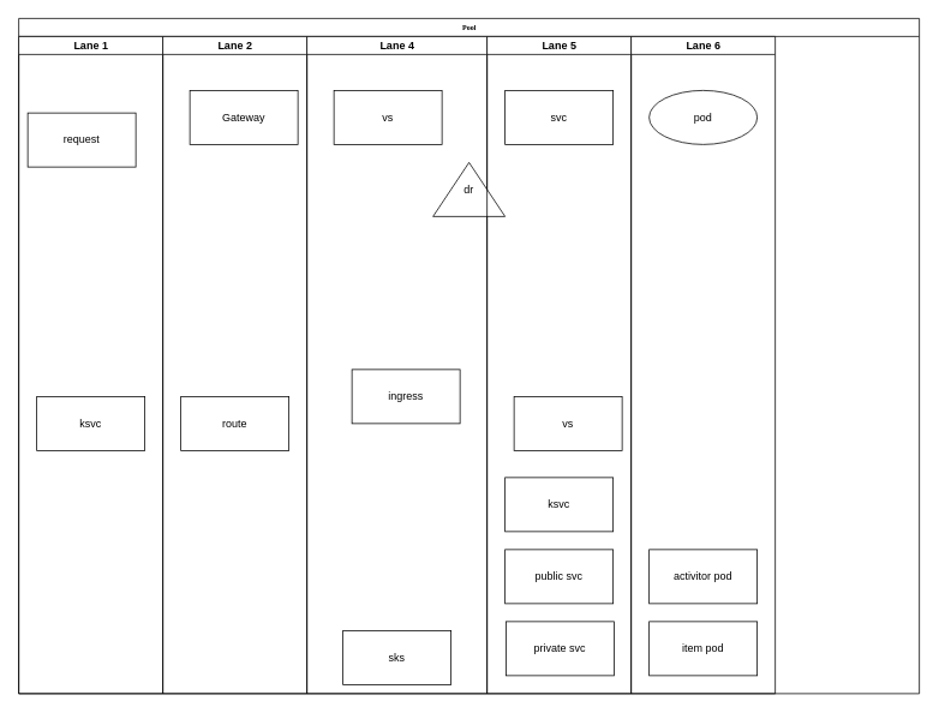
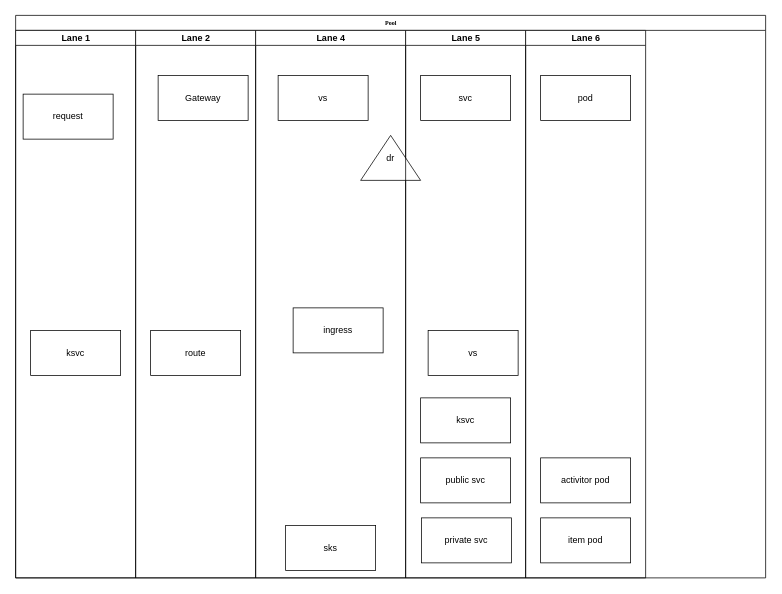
  <mxCell id="0" />
  <mxCell id="1" parent="0" />
  <mxCell id="2" value="Pool" style="swimlane;html=1;childLayout=stackLayout;startSize=20;rounded=0;shadow=0;labelBackgroundColor=none;strokeWidth=1;fontFamily=Verdana;fontSize=8;align=center;" parent="1" vertex="1"><mxGeometry x="20" y="20" width="1000" height="750" as="geometry" /></mxCell>
  <mxCell id="3" value="Lane 1" style="swimlane;html=1;startSize=20;" parent="2" vertex="1"><mxGeometry y="20" width="160" height="730" as="geometry" /></mxCell>
  <mxCell id="4" value="request" style="rounded=0;whiteSpace=wrap;html=1;" vertex="1" parent="3"><mxGeometry x="10" y="85" width="120" height="60" as="geometry" /></mxCell>
  <mxCell id="5" value="ksvc" style="rounded=0;whiteSpace=wrap;html=1;" vertex="1" parent="3"><mxGeometry x="20" y="400" width="120" height="60" as="geometry" /></mxCell>
  <mxCell id="6" value="Lane 2" style="swimlane;html=1;startSize=20;" parent="2" vertex="1"><mxGeometry x="160" y="20" width="160" height="730" as="geometry" /></mxCell>
  <mxCell id="7" value="Gateway" style="rounded=0;whiteSpace=wrap;html=1;" vertex="1" parent="6"><mxGeometry x="30" y="60" width="120" height="60" as="geometry" /></mxCell>
  <mxCell id="8" value="route" style="rounded=0;whiteSpace=wrap;html=1;" vertex="1" parent="6"><mxGeometry x="20" y="400" width="120" height="60" as="geometry" /></mxCell>
  <mxCell id="9" value="Lane 4" style="swimlane;html=1;startSize=20;" parent="2" vertex="1"><mxGeometry x="320" y="20" width="200" height="730" as="geometry" /></mxCell>
  <mxCell id="10" value="vs" style="rounded=0;whiteSpace=wrap;html=1;" vertex="1" parent="9"><mxGeometry x="30" y="60" width="120" height="60" as="geometry" /></mxCell>
  <mxCell id="11" value="dr" style="triangle;whiteSpace=wrap;html=1;direction=north;" vertex="1" parent="9"><mxGeometry x="140" y="140" width="80" height="60" as="geometry" /></mxCell>
  <mxCell id="12" value="ingress" style="rounded=0;whiteSpace=wrap;html=1;" vertex="1" parent="9"><mxGeometry x="50" y="370" width="120" height="60" as="geometry" /></mxCell>
  <mxCell id="13" value="sks" style="rounded=0;whiteSpace=wrap;html=1;" vertex="1" parent="9"><mxGeometry x="40" y="660" width="120" height="60" as="geometry" /></mxCell>
  <mxCell id="14" value="Lane 5" style="swimlane;html=1;startSize=20;" parent="2" vertex="1"><mxGeometry x="520" y="20" width="160" height="730" as="geometry" /></mxCell>
  <mxCell id="15" value="svc" style="rounded=0;whiteSpace=wrap;html=1;" vertex="1" parent="14"><mxGeometry x="20" y="60" width="120" height="60" as="geometry" /></mxCell>
  <mxCell id="16" value="vs" style="rounded=0;whiteSpace=wrap;html=1;" vertex="1" parent="14"><mxGeometry x="30" y="400" width="120" height="60" as="geometry" /></mxCell>
  <mxCell id="17" value="public svc" style="rounded=0;whiteSpace=wrap;html=1;" vertex="1" parent="14"><mxGeometry x="20" y="570" width="120" height="60" as="geometry" /></mxCell>
  <mxCell id="18" value="private svc" style="rounded=0;whiteSpace=wrap;html=1;" vertex="1" parent="14"><mxGeometry x="21" y="650" width="120" height="60" as="geometry" /></mxCell>
  <mxCell id="19" value="ksvc" style="rounded=0;whiteSpace=wrap;html=1;" vertex="1" parent="14"><mxGeometry x="20" y="490" width="120" height="60" as="geometry" /></mxCell>
  <mxCell id="20" value="Lane 6" style="swimlane;html=1;startSize=20;" parent="2" vertex="1"><mxGeometry x="680" y="20" width="160" height="730" as="geometry" /></mxCell>
- <mxCell id="21" value="pod" style="ellipse;whiteSpace=wrap;html=1;" vertex="1" parent="20"><mxGeometry x="20" y="60" width="120" height="60" as="geometry" /></mxCell>
+ <mxCell id="21" value="pod" style="rounded=0;whiteSpace=wrap;html=1;" vertex="1" parent="20"><mxGeometry x="20" y="60" width="120" height="60" as="geometry" /></mxCell>
  <mxCell id="22" value="activitor pod" style="rounded=0;whiteSpace=wrap;html=1;" vertex="1" parent="20"><mxGeometry x="20" y="570" width="120" height="60" as="geometry" /></mxCell>
  <mxCell id="23" value="item pod" style="rounded=0;whiteSpace=wrap;html=1;" vertex="1" parent="20"><mxGeometry x="20" y="650" width="120" height="60" as="geometry" /></mxCell>
